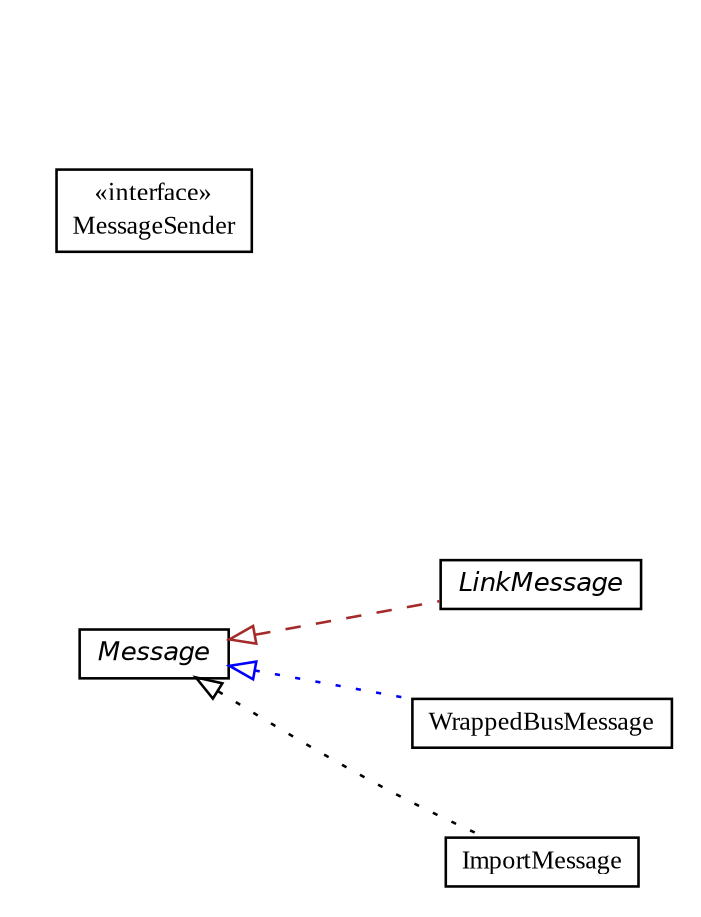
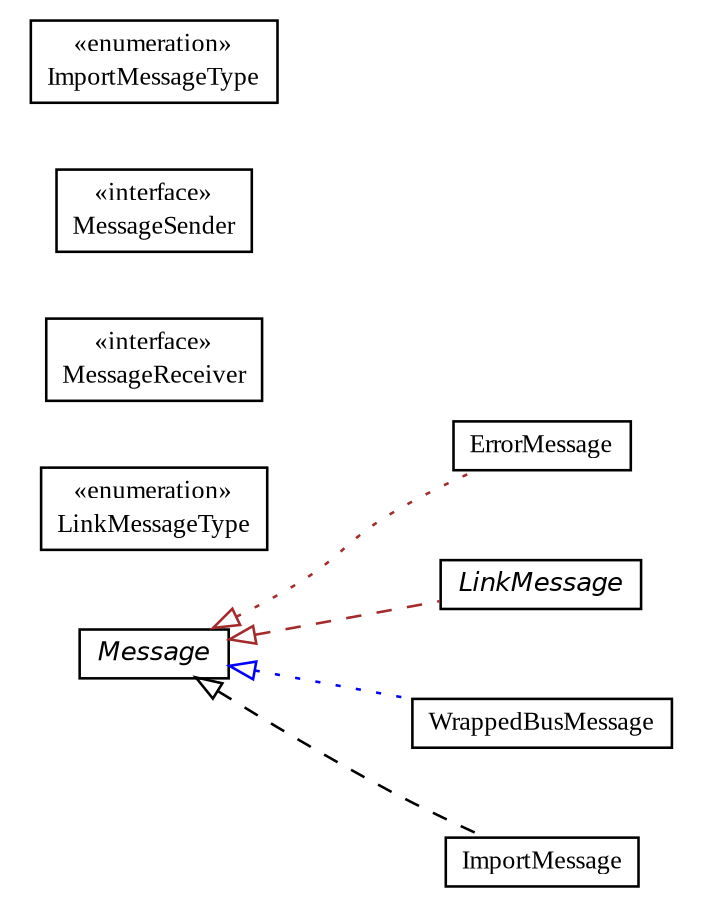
  digraph {
    fontname="Liberation Serif"
    nodesep=0.25
    rankdir=LR
    ranksep=0.5
    node [fontcolor=black fontname="Liberation Serif" fontsize=10.0 shape=plaintext]
    edge [arrowtail=empty color=brown dir=back fontname="Liberation Serif" fontsize=10 headport=p labelfontname=Helvetica labelfontsize=10 style=dotted tailport=p]
+   n1 [label=<<table title="org.universAAL.ri.gateway.protocol.ErrorMessage" border="0" cellborder="1" cellspacing="0" cellpadding="2" port="p" href="./ErrorMessage.html"> 		<tr><td><table border="0" cellspacing="0" cellpadding="1"> <tr><td align="center" balign="center"> ErrorMessage </td></tr> 		</table></td></tr> 		</table>>]
    n2 [label=<<table title="org.universAAL.ri.gateway.protocol.LinkMessage" border="0" cellborder="1" cellspacing="0" cellpadding="2" port="p" href="./LinkMessage.html"> 		<tr><td><table border="0" cellspacing="0" cellpadding="1"> <tr><td align="center" balign="center"><font face="Helvetica-Oblique"> LinkMessage </font></td></tr> 		</table></td></tr> 		</table>>]
+   n3 [label=<<table title="org.universAAL.ri.gateway.protocol.LinkMessage.LinkMessageType" border="0" cellborder="1" cellspacing="0" cellpadding="2" port="p" href="./LinkMessage.LinkMessageType.html"> 		<tr><td><table border="0" cellspacing="0" cellpadding="1"> <tr><td align="center" balign="center"> &#171;enumeration&#187; </td></tr> <tr><td align="center" balign="center"> LinkMessageType </td></tr> 		</table></td></tr> 		</table>>]
    n4 [label=<<table title="org.universAAL.ri.gateway.protocol.WrappedBusMessage" border="0" cellborder="1" cellspacing="0" cellpadding="2" port="p" href="./WrappedBusMessage.html"> 		<tr><td><table border="0" cellspacing="0" cellpadding="1"> <tr><td align="center" balign="center"> WrappedBusMessage </td></tr> 		</table></td></tr> 		</table>>]
+   n5 [label=<<table title="org.universAAL.ri.gateway.protocol.MessageReceiver" border="0" cellborder="1" cellspacing="0" cellpadding="2" port="p" href="./MessageReceiver.html"> 		<tr><td><table border="0" cellspacing="0" cellpadding="1"> <tr><td align="center" balign="center"> &#171;interface&#187; </td></tr> <tr><td align="center" balign="center"> MessageReceiver </td></tr> 		</table></td></tr> 		</table>>]
    n6 [label=<<table title="org.universAAL.ri.gateway.protocol.MessageSender" border="0" cellborder="1" cellspacing="0" cellpadding="2" port="p" href="./MessageSender.html"> 		<tr><td><table border="0" cellspacing="0" cellpadding="1"> <tr><td align="center" balign="center"> &#171;interface&#187; </td></tr> <tr><td align="center" balign="center"> MessageSender </td></tr> 		</table></td></tr> 		</table>>]
    n7 [label=<<table title="org.universAAL.ri.gateway.protocol.Message" border="0" cellborder="1" cellspacing="0" cellpadding="2" port="p" href="./Message.html"> 		<tr><td><table border="0" cellspacing="0" cellpadding="1"> <tr><td align="center" balign="center"><font face="Helvetica-Oblique"> Message </font></td></tr> 		</table></td></tr> 		</table>>]
    n8 [label=<<table title="org.universAAL.ri.gateway.protocol.ImportMessage" border="0" cellborder="1" cellspacing="0" cellpadding="2" port="p" href="./ImportMessage.html"> 		<tr><td><table border="0" cellspacing="0" cellpadding="1"> <tr><td align="center" balign="center"> ImportMessage </td></tr> 		</table></td></tr> 		</table>>]
+   n9 [label=<<table title="org.universAAL.ri.gateway.protocol.ImportMessage.ImportMessageType" border="0" cellborder="1" cellspacing="0" cellpadding="2" port="p" href="./ImportMessage.ImportMessageType.html"> 		<tr><td><table border="0" cellspacing="0" cellpadding="1"> <tr><td align="center" balign="center"> &#171;enumeration&#187; </td></tr> <tr><td align="center" balign="center"> ImportMessageType </td></tr> 		</table></td></tr> 		</table>>]
+   n7 -> n1
    n7 -> n2 [style=dashed]
    n7 -> n4 [color=blue]
-   n7 -> n8 [color=black]
+   n7 -> n8 [color=black style=dashed]
  }
